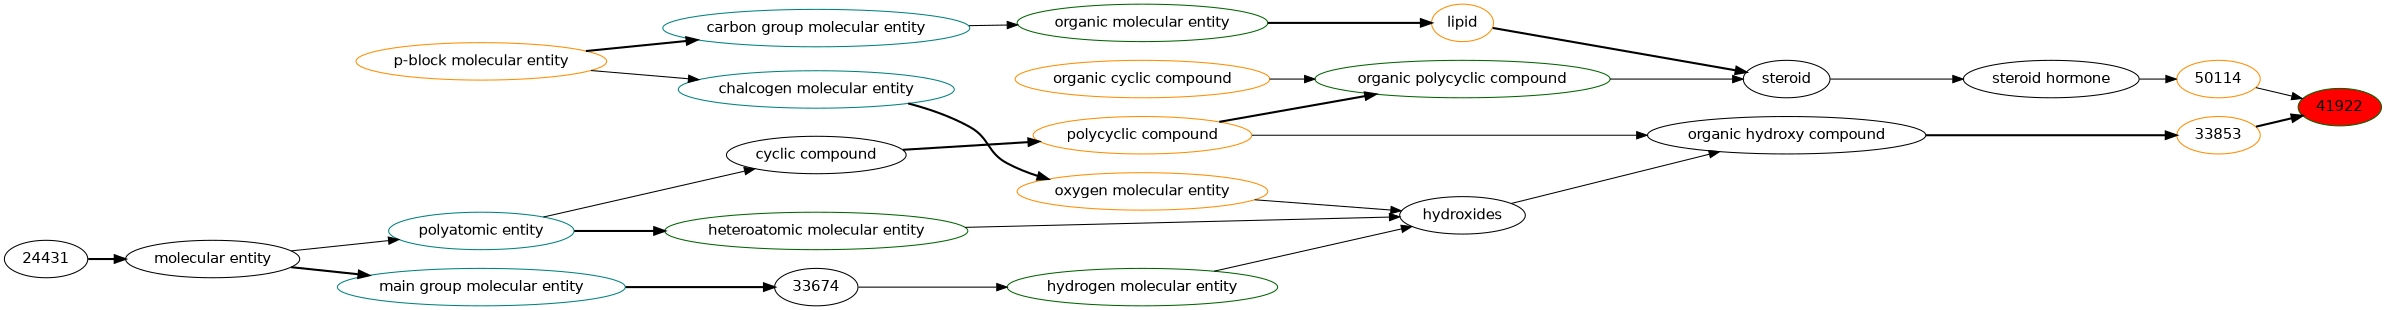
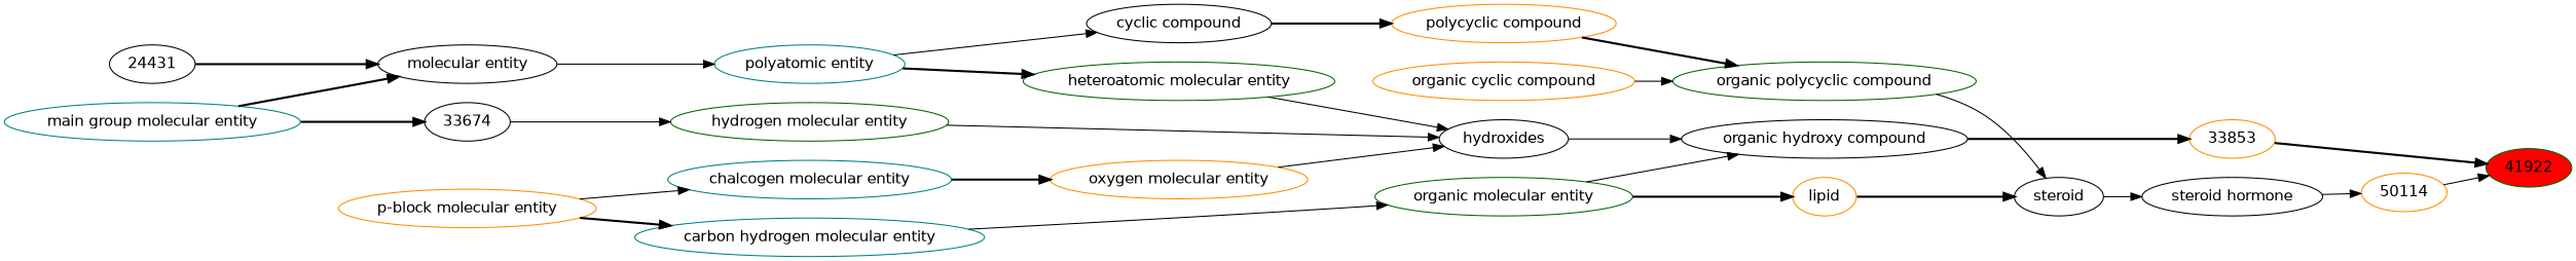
  digraph {
    fontname="DejaVu Sans"
    rankdir=LR
    node [color=black fontname="DejaVu Sans"]
    edge [fontname="DejaVu Sans" style=solid]
    n1 [color=darkgreen fillcolor=red label=41922 style=filled]
    n2 [color=darkorange label=33853]
    n3 [color=darkorange label=50114]
    n4 [label="organic hydroxy compound"]
    n5 [label="steroid hormone"]
    n6 [label=hydroxides]
    n7 [color=darkgreen label="organic molecular entity"]
    n8 [color=darkorange label=lipid]
    n9 [label=steroid]
    n10 [color=darkorange label="organic cyclic compound"]
    n11 [color=darkgreen label="organic polycyclic compound"]
    n12 [color=darkorange label="oxygen molecular entity"]
    n13 [color=darkgreen label="hydrogen molecular entity"]
    n14 [color=darkgreen label="heteroatomic molecular entity"]
-   n15 [color=teal label="carbon group molecular entity"]
+   n15 [color=teal label="carbon hydrogen molecular entity"]
    n16 [color=teal label="chalcogen molecular entity"]
    n17 [label=33674]
    n18 [color=teal label="polyatomic entity"]
    n19 [label="cyclic compound"]
    n20 [color=darkorange label="polycyclic compound"]
    n21 [color=darkorange label="p-block molecular entity"]
    n22 [color=teal label="main group molecular entity"]
    n23 [label="molecular entity"]
    n24 [label=24431]
    n2 -> n1 [style=bold]
    n3 -> n1
    n4 -> n2 [style=bold]
    n5 -> n3
    n6 -> n4
-   n20 -> n4
+   n7 -> n4
    n7 -> n8 [style=bold]
    n8 -> n9 [style=bold]
    n9 -> n5
    n10 -> n11
    n11 -> n9
    n12 -> n6
    n13 -> n6
    n14 -> n6
    n15 -> n7
    n16 -> n12 [style=bold]
    n17 -> n13
    n18 -> n14 [style=bold]
    n18 -> n19
    n19 -> n20 [style=bold]
    n20 -> n11 [style=bold]
    n21 -> n15 [style=bold]
    n21 -> n16
    n22 -> n17 [style=bold]
    n23 -> n18
-   n23 -> n22 [style=bold]
+   n22 -> n23 [style=bold]
    n24 -> n23 [style=bold]
  }
